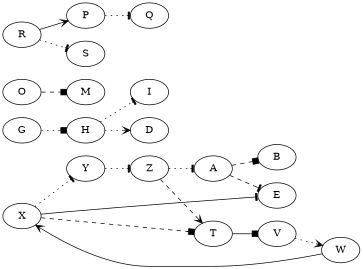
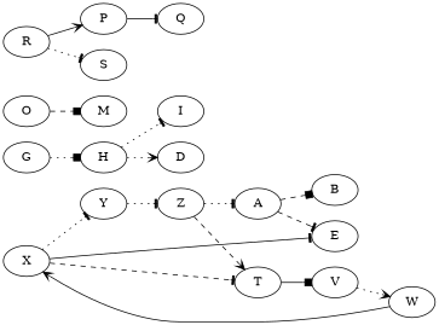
  digraph {
    rankdir=LR
    edge [arrowhead=tee style=dotted]
    A
    B
    E
    G
    H
    I
    D
    O
    M
    P
    Q
    R
    S
    T
    V
    W
    X
    Y
    Z
    A -> B [arrowhead=box style=dashed]
    A -> E [style=dashed]
    G -> H [arrowhead=box]
    H -> I
    H -> D [arrowhead=vee]
    O -> M [arrowhead=box style=dashed]
-   P -> Q
+   P -> Q [style=solid]
    R -> P [arrowhead=vee style=solid]
    R -> S
    T -> V [arrowhead=box style=solid]
    V -> W [arrowhead=vee]
    W -> X [arrowhead=vee style=solid]
    X -> E [style=solid]
-   X -> T [arrowhead=box style=dashed]
+   X -> T [style=dashed]
    X -> Y
    Y -> Z
    Z -> A
    Z -> T [arrowhead=vee style=dashed]
  }
